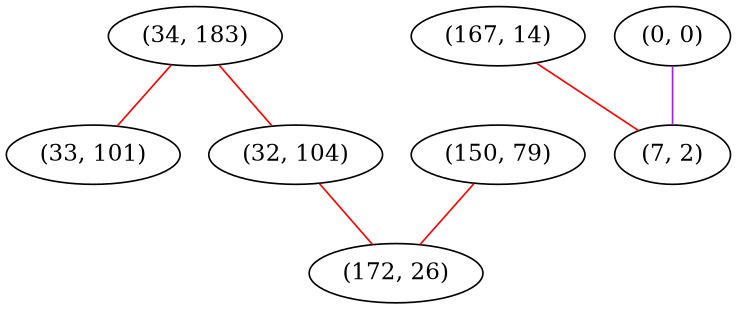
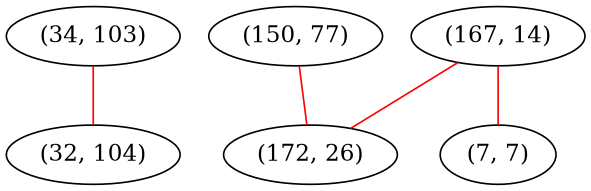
  graph {
    edge [color=red weight=1]
-   "(34, 103)" [label="(34, 183)"]
-   "(33, 101)"
+   "(34, 103)"
    "(32, 104)"
-   "(150, 77)" [label="(150, 79)"]
+   "(150, 77)"
    "(172, 26)"
    "(167, 14)"
-   "(7, 7)" [label="(7, 2)"]
-   "(0, 0)"
-   "(34, 103)" -- "(33, 101)"
+   "(7, 7)"
    "(34, 103)" -- "(32, 104)"
    "(150, 77)" -- "(172, 26)"
-   "(32, 104)" -- "(172, 26)"
+   "(167, 14)" -- "(172, 26)"
    "(167, 14)" -- "(7, 7)"
-   "(0, 0)" -- "(7, 7)" [color=purple weight=4]
  }
